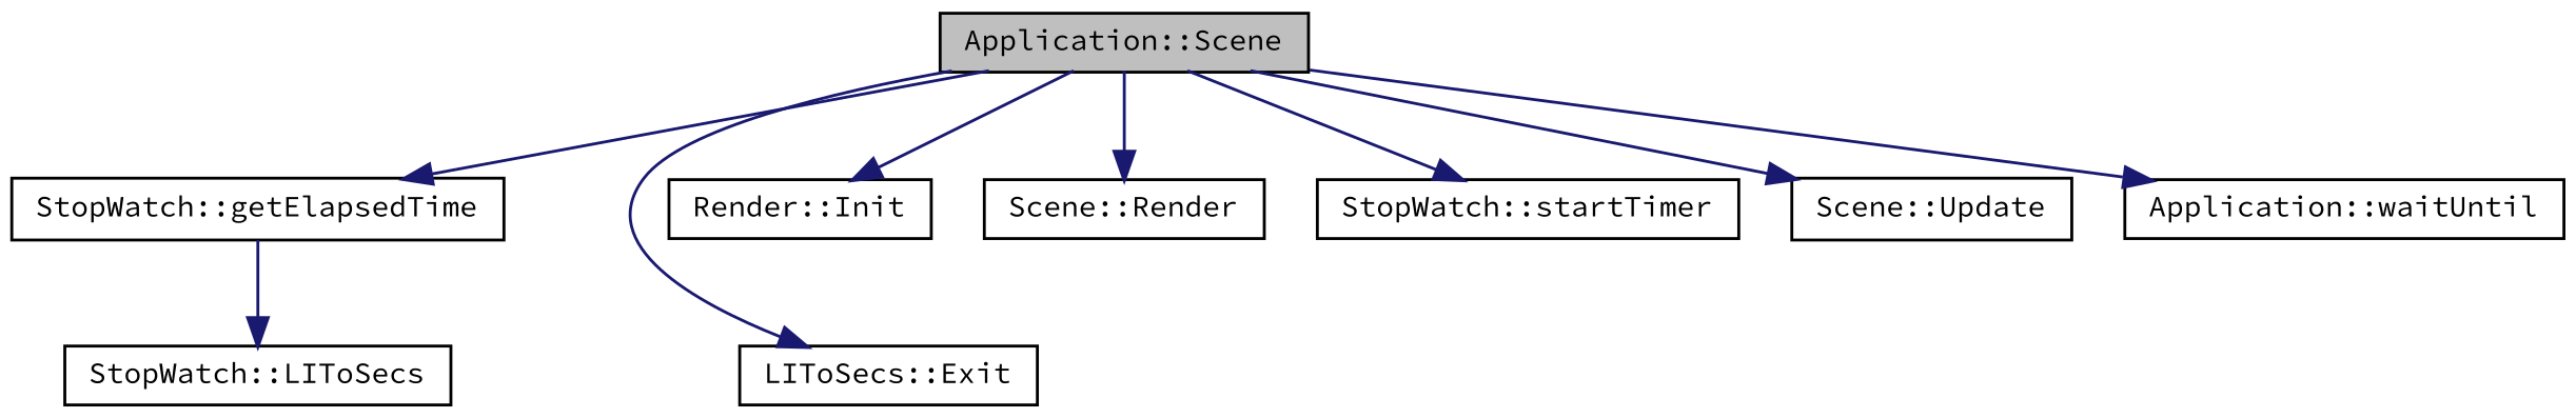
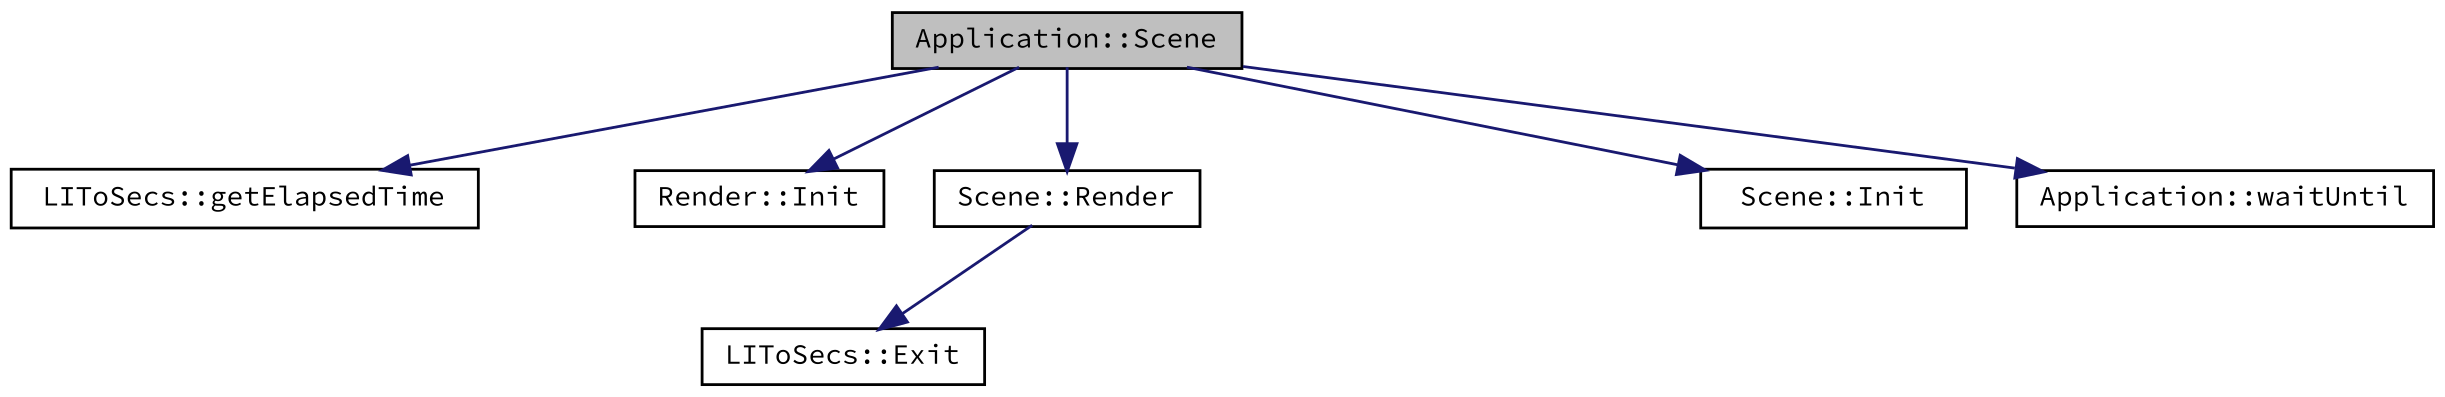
  digraph {
    fontname="Source Code Pro"
    rankdir=TB
    node [color=black fontname="Source Code Pro" fontsize=10 shape=record]
    edge [color=midnightblue fontname="Source Code Pro" fontsize=10 labelfontname=Helvetica labelfontsize=10 style=solid]
    n1 [fillcolor=grey75 fontcolor=black height=0.2 label="Application::Scene" style=filled width=0.4]
    n2 [height=0.2 label="LIToSecs::Exit" width=0.4]
-   n3 [height=0.2 label="StopWatch::getElapsedTime" width=0.4]
+   n3 [height=0.2 label="LIToSecs::getElapsedTime" width=0.4]
    n4 [height=0.2 label="Render::Init" width=0.4]
    n5 [height=0.2 label="Scene::Render" width=0.4]
-   n6 [height=0.2 label="StopWatch::startTimer" width=0.4]
-   n7 [height=0.2 label="Scene::Update" width=0.4]
+   n7 [height=0.2 label="Scene::Init" width=0.4]
    n8 [height=0.2 label="Application::waitUntil" width=0.4]
-   n9 [height=0.2 label="StopWatch::LIToSecs" width=0.4]
-   n1 -> n2
+   n5 -> n2
    n1 -> n3
    n1 -> n4
    n1 -> n5
-   n1 -> n6
    n1 -> n7
    n1 -> n8
-   n3 -> n9
  }
